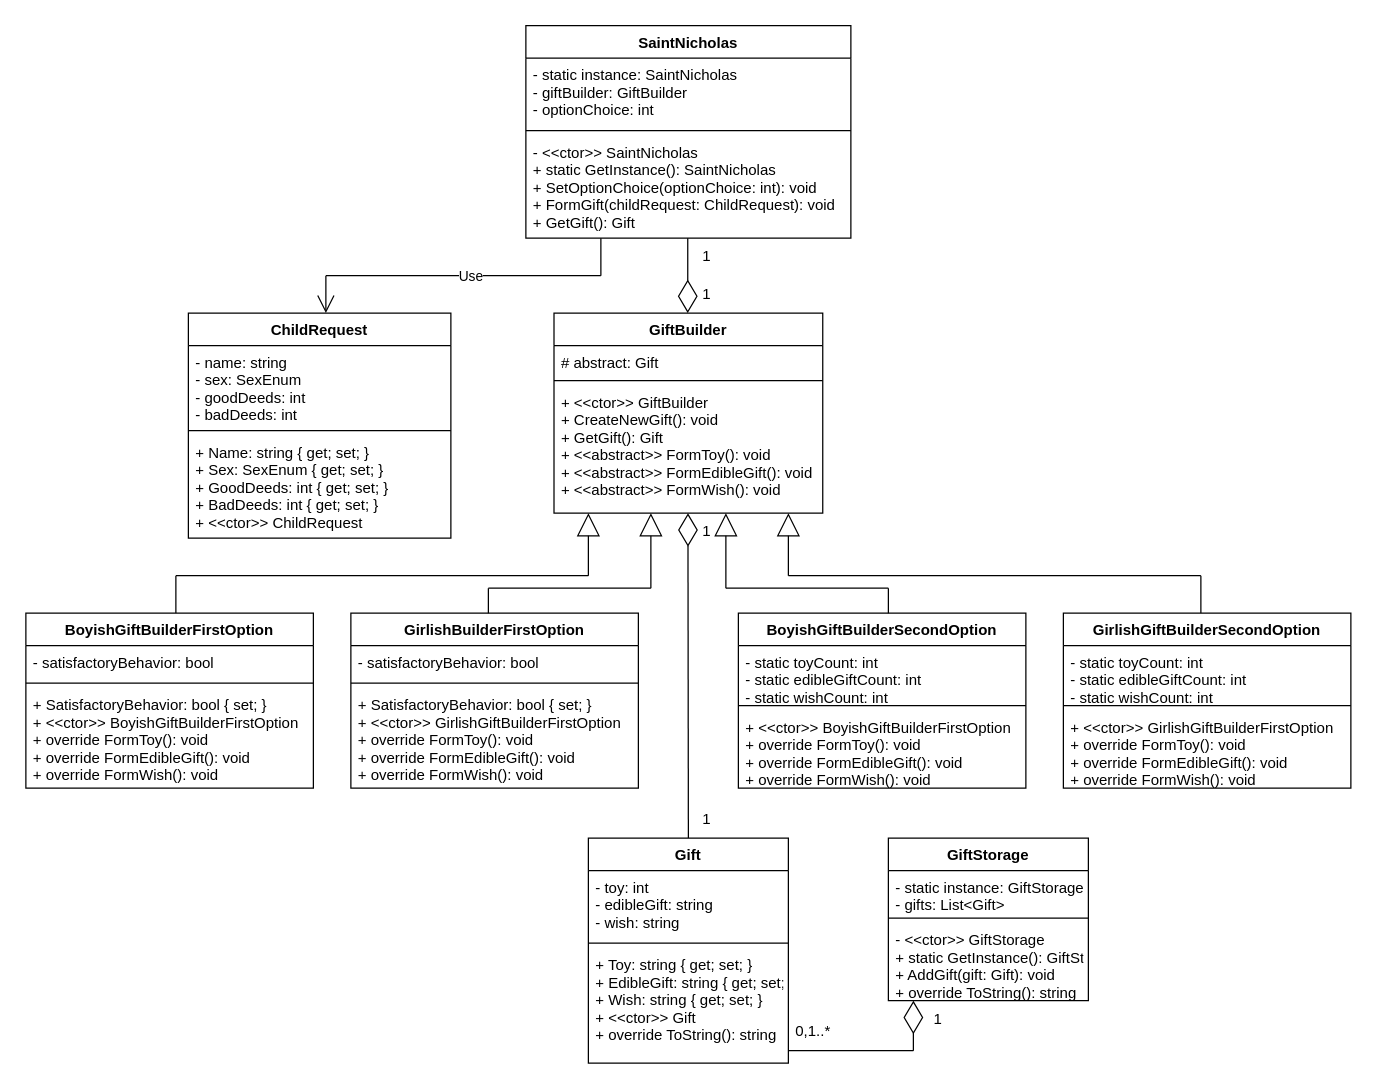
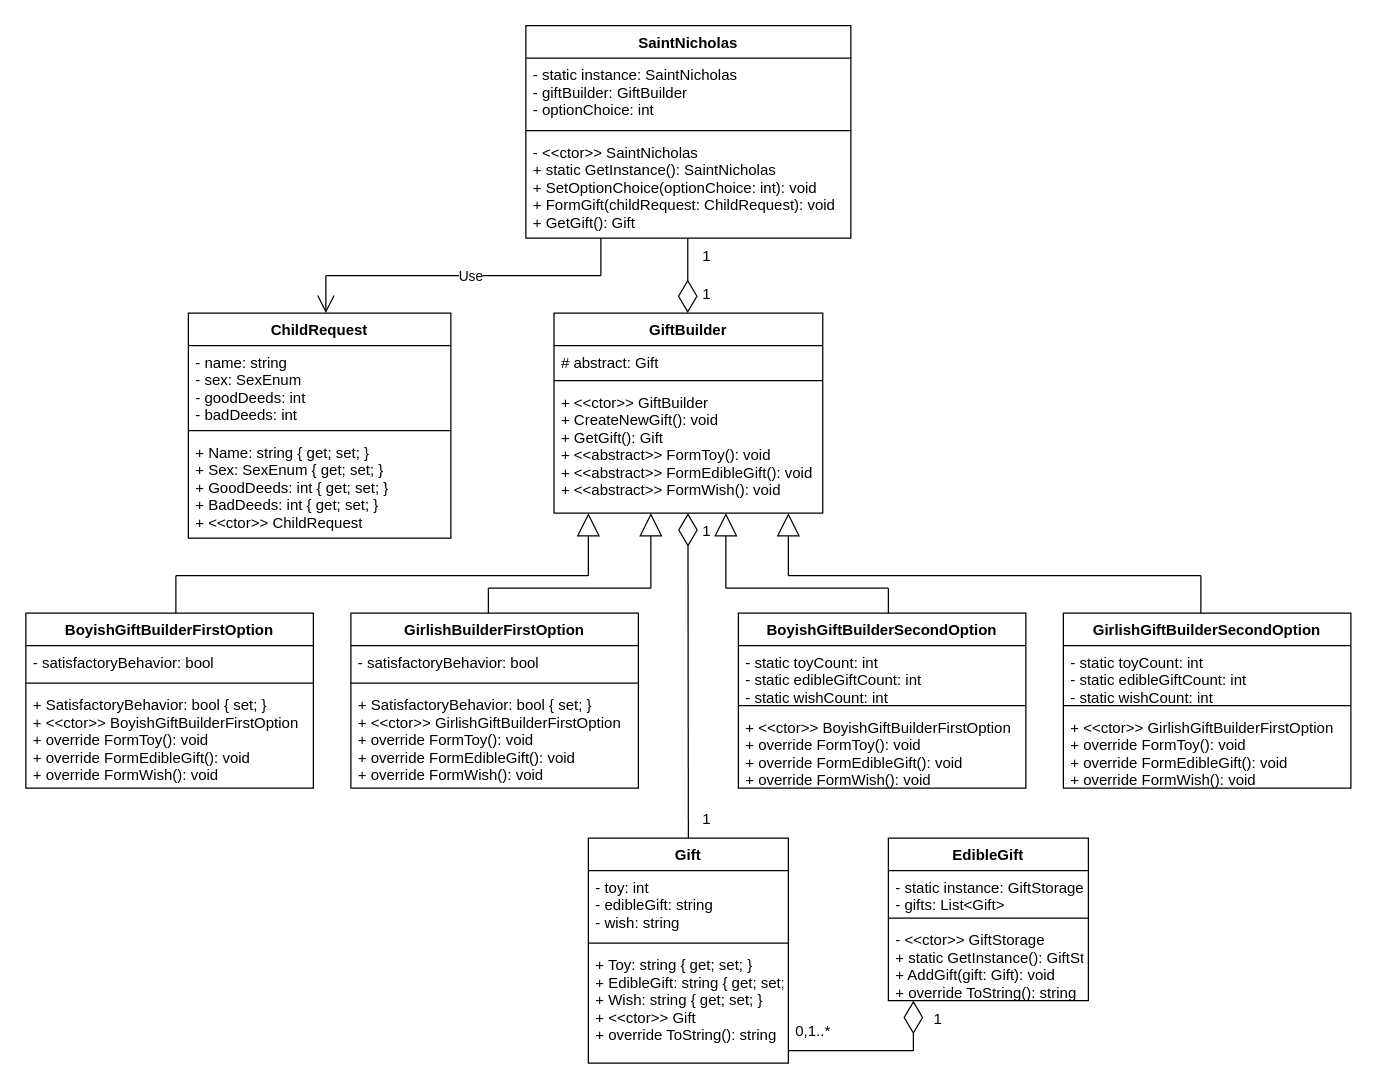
  <mxCell id="0" />
  <mxCell id="1" parent="0" />
  <mxCell id="2" value="SaintNicholas" style="swimlane;fontStyle=1;align=center;verticalAlign=top;childLayout=stackLayout;horizontal=1;startSize=26;horizontalStack=0;resizeParent=1;resizeParentMax=0;resizeLast=0;collapsible=1;marginBottom=0;" parent="1" vertex="1"><mxGeometry x="420" y="20" width="260" height="170" as="geometry" /></mxCell>
  <mxCell id="3" value="- static instance: SaintNicholas&#10;- giftBuilder: GiftBuilder&#10;- optionChoice: int" style="text;strokeColor=none;fillColor=none;align=left;verticalAlign=top;spacingLeft=4;spacingRight=4;overflow=hidden;rotatable=0;points=[[0,0.5],[1,0.5]];portConstraint=eastwest;" parent="2" vertex="1"><mxGeometry y="26" width="260" height="54" as="geometry" /></mxCell>
  <mxCell id="4" value="" style="line;strokeWidth=1;fillColor=none;align=left;verticalAlign=middle;spacingTop=-1;spacingLeft=3;spacingRight=3;rotatable=0;labelPosition=right;points=[];portConstraint=eastwest;" parent="2" vertex="1"><mxGeometry y="80" width="260" height="8" as="geometry" /></mxCell>
  <mxCell id="5" value="- &lt;&lt;ctor&gt;&gt; SaintNicholas&#10;+ static GetInstance(): SaintNicholas&#10;+ SetOptionChoice(optionChoice: int): void&#10;+ FormGift(childRequest: ChildRequest): void&#10;+ GetGift(): Gift" style="text;strokeColor=none;fillColor=none;align=left;verticalAlign=top;spacingLeft=4;spacingRight=4;overflow=hidden;rotatable=0;points=[[0,0.5],[1,0.5]];portConstraint=eastwest;" parent="2" vertex="1"><mxGeometry y="88" width="260" height="82" as="geometry" /></mxCell>
  <mxCell id="6" value="GiftBuilder" style="swimlane;fontStyle=1;align=center;verticalAlign=top;childLayout=stackLayout;horizontal=1;startSize=26;horizontalStack=0;resizeParent=1;resizeParentMax=0;resizeLast=0;collapsible=1;marginBottom=0;" parent="1" vertex="1"><mxGeometry x="442.5" y="250" width="215" height="160" as="geometry" /></mxCell>
  <mxCell id="7" value="# abstract: Gift" style="text;strokeColor=none;fillColor=none;align=left;verticalAlign=top;spacingLeft=4;spacingRight=4;overflow=hidden;rotatable=0;points=[[0,0.5],[1,0.5]];portConstraint=eastwest;" parent="6" vertex="1"><mxGeometry y="26" width="215" height="24" as="geometry" /></mxCell>
  <mxCell id="8" value="" style="line;strokeWidth=1;fillColor=none;align=left;verticalAlign=middle;spacingTop=-1;spacingLeft=3;spacingRight=3;rotatable=0;labelPosition=right;points=[];portConstraint=eastwest;" parent="6" vertex="1"><mxGeometry y="50" width="215" height="8" as="geometry" /></mxCell>
  <mxCell id="9" value="+ &lt;&lt;ctor&gt;&gt; GiftBuilder&#10;+ CreateNewGift(): void&#10;+ GetGift(): Gift&#10;+ &lt;&lt;abstract&gt;&gt; FormToy(): void&#10;+ &lt;&lt;abstract&gt;&gt; FormEdibleGift(): void&#10;+ &lt;&lt;abstract&gt;&gt; FormWish(): void" style="text;strokeColor=none;fillColor=none;align=left;verticalAlign=top;spacingLeft=4;spacingRight=4;overflow=hidden;rotatable=0;points=[[0,0.5],[1,0.5]];portConstraint=eastwest;" parent="6" vertex="1"><mxGeometry y="58" width="215" height="102" as="geometry" /></mxCell>
  <mxCell id="10" value="" style="endArrow=diamondThin;endFill=0;endSize=24;html=1;rounded=0;" parent="1" edge="1"><mxGeometry width="160" relative="1" as="geometry"><mxPoint x="549.5" y="190" as="sourcePoint" /><mxPoint x="549.5" y="250" as="targetPoint" /></mxGeometry></mxCell>
  <mxCell id="11" value="" style="endArrow=block;endSize=16;endFill=0;html=1;rounded=0;" parent="1" edge="1"><mxGeometry width="160" relative="1" as="geometry"><mxPoint x="470" y="460" as="sourcePoint" /><mxPoint x="470" y="410" as="targetPoint" /></mxGeometry></mxCell>
  <mxCell id="12" value="" style="endArrow=none;html=1;rounded=0;" parent="1" edge="1"><mxGeometry width="50" height="50" relative="1" as="geometry"><mxPoint x="140" y="460" as="sourcePoint" /><mxPoint x="470" y="460" as="targetPoint" /></mxGeometry></mxCell>
  <mxCell id="13" value="" style="endArrow=none;html=1;rounded=0;" parent="1" edge="1"><mxGeometry width="50" height="50" relative="1" as="geometry"><mxPoint x="140" y="490" as="sourcePoint" /><mxPoint x="140" y="460" as="targetPoint" /></mxGeometry></mxCell>
  <mxCell id="14" value="BoyishGiftBuilderFirstOption" style="swimlane;fontStyle=1;align=center;verticalAlign=top;childLayout=stackLayout;horizontal=1;startSize=26;horizontalStack=0;resizeParent=1;resizeParentMax=0;resizeLast=0;collapsible=1;marginBottom=0;" parent="1" vertex="1"><mxGeometry x="20" y="490" width="230" height="140" as="geometry" /></mxCell>
  <mxCell id="15" value="- satisfactoryBehavior: bool" style="text;strokeColor=none;fillColor=none;align=left;verticalAlign=top;spacingLeft=4;spacingRight=4;overflow=hidden;rotatable=0;points=[[0,0.5],[1,0.5]];portConstraint=eastwest;" parent="14" vertex="1"><mxGeometry y="26" width="230" height="26" as="geometry" /></mxCell>
  <mxCell id="16" value="" style="line;strokeWidth=1;fillColor=none;align=left;verticalAlign=middle;spacingTop=-1;spacingLeft=3;spacingRight=3;rotatable=0;labelPosition=right;points=[];portConstraint=eastwest;" parent="14" vertex="1"><mxGeometry y="52" width="230" height="8" as="geometry" /></mxCell>
  <mxCell id="17" value="+ SatisfactoryBehavior: bool { set; }&#10;+ &lt;&lt;ctor&gt;&gt; BoyishGiftBuilderFirstOption&#10;+ override FormToy(): void&#10;+ override FormEdibleGift(): void&#10;+ override FormWish(): void" style="text;strokeColor=none;fillColor=none;align=left;verticalAlign=top;spacingLeft=4;spacingRight=4;overflow=hidden;rotatable=0;points=[[0,0.5],[1,0.5]];portConstraint=eastwest;" parent="14" vertex="1"><mxGeometry y="60" width="230" height="80" as="geometry" /></mxCell>
  <mxCell id="18" value="GirlishBuilderFirstOption" style="swimlane;fontStyle=1;align=center;verticalAlign=top;childLayout=stackLayout;horizontal=1;startSize=26;horizontalStack=0;resizeParent=1;resizeParentMax=0;resizeLast=0;collapsible=1;marginBottom=0;" parent="1" vertex="1"><mxGeometry x="280" y="490" width="230" height="140" as="geometry" /></mxCell>
  <mxCell id="19" value="- satisfactoryBehavior: bool" style="text;strokeColor=none;fillColor=none;align=left;verticalAlign=top;spacingLeft=4;spacingRight=4;overflow=hidden;rotatable=0;points=[[0,0.5],[1,0.5]];portConstraint=eastwest;" parent="18" vertex="1"><mxGeometry y="26" width="230" height="26" as="geometry" /></mxCell>
  <mxCell id="20" value="" style="line;strokeWidth=1;fillColor=none;align=left;verticalAlign=middle;spacingTop=-1;spacingLeft=3;spacingRight=3;rotatable=0;labelPosition=right;points=[];portConstraint=eastwest;" parent="18" vertex="1"><mxGeometry y="52" width="230" height="8" as="geometry" /></mxCell>
  <mxCell id="21" value="+ SatisfactoryBehavior: bool { set; }&#10;+ &lt;&lt;ctor&gt;&gt; GirlishGiftBuilderFirstOption&#10;+ override FormToy(): void&#10;+ override FormEdibleGift(): void&#10;+ override FormWish(): void" style="text;strokeColor=none;fillColor=none;align=left;verticalAlign=top;spacingLeft=4;spacingRight=4;overflow=hidden;rotatable=0;points=[[0,0.5],[1,0.5]];portConstraint=eastwest;" parent="18" vertex="1"><mxGeometry y="60" width="230" height="80" as="geometry" /></mxCell>
  <mxCell id="22" value="" style="endArrow=block;endSize=16;endFill=0;html=1;rounded=0;" parent="1" edge="1"><mxGeometry width="160" relative="1" as="geometry"><mxPoint x="520" y="470" as="sourcePoint" /><mxPoint x="520" y="410" as="targetPoint" /></mxGeometry></mxCell>
  <mxCell id="23" value="" style="endArrow=none;html=1;rounded=0;" parent="1" edge="1"><mxGeometry width="50" height="50" relative="1" as="geometry"><mxPoint x="390" y="470" as="sourcePoint" /><mxPoint x="520" y="470" as="targetPoint" /></mxGeometry></mxCell>
  <mxCell id="24" value="" style="endArrow=none;html=1;rounded=0;" parent="1" edge="1"><mxGeometry width="50" height="50" relative="1" as="geometry"><mxPoint x="390" y="490" as="sourcePoint" /><mxPoint x="390" y="470" as="targetPoint" /></mxGeometry></mxCell>
  <mxCell id="25" value="" style="endArrow=block;endSize=16;endFill=0;html=1;rounded=0;" parent="1" edge="1"><mxGeometry width="160" relative="1" as="geometry"><mxPoint x="630" y="460" as="sourcePoint" /><mxPoint x="630" y="410" as="targetPoint" /></mxGeometry></mxCell>
  <mxCell id="26" value="" style="endArrow=none;html=1;rounded=0;" parent="1" edge="1"><mxGeometry width="50" height="50" relative="1" as="geometry"><mxPoint x="630" y="460" as="sourcePoint" /><mxPoint x="960" y="460" as="targetPoint" /></mxGeometry></mxCell>
  <mxCell id="27" value="BoyishGiftBuilderSecondOption" style="swimlane;fontStyle=1;align=center;verticalAlign=top;childLayout=stackLayout;horizontal=1;startSize=26;horizontalStack=0;resizeParent=1;resizeParentMax=0;resizeLast=0;collapsible=1;marginBottom=0;" parent="1" vertex="1"><mxGeometry x="590" y="490" width="230" height="140" as="geometry" /></mxCell>
  <mxCell id="28" value="- static toyCount: int&#10;- static edibleGiftCount: int&#10;- static wishCount: int" style="text;strokeColor=none;fillColor=none;align=left;verticalAlign=top;spacingLeft=4;spacingRight=4;overflow=hidden;rotatable=0;points=[[0,0.5],[1,0.5]];portConstraint=eastwest;" parent="27" vertex="1"><mxGeometry y="26" width="230" height="44" as="geometry" /></mxCell>
  <mxCell id="29" value="" style="line;strokeWidth=1;fillColor=none;align=left;verticalAlign=middle;spacingTop=-1;spacingLeft=3;spacingRight=3;rotatable=0;labelPosition=right;points=[];portConstraint=eastwest;" parent="27" vertex="1"><mxGeometry y="70" width="230" height="8" as="geometry" /></mxCell>
  <mxCell id="30" value="+ &lt;&lt;ctor&gt;&gt; BoyishGiftBuilderFirstOption&#10;+ override FormToy(): void&#10;+ override FormEdibleGift(): void&#10;+ override FormWish(): void" style="text;strokeColor=none;fillColor=none;align=left;verticalAlign=top;spacingLeft=4;spacingRight=4;overflow=hidden;rotatable=0;points=[[0,0.5],[1,0.5]];portConstraint=eastwest;" parent="27" vertex="1"><mxGeometry y="78" width="230" height="62" as="geometry" /></mxCell>
  <mxCell id="31" value="" style="endArrow=none;html=1;rounded=0;" parent="1" edge="1"><mxGeometry width="50" height="50" relative="1" as="geometry"><mxPoint x="960" y="490" as="sourcePoint" /><mxPoint x="960" y="460" as="targetPoint" /></mxGeometry></mxCell>
  <mxCell id="32" value="GirlishGiftBuilderSecondOption" style="swimlane;fontStyle=1;align=center;verticalAlign=top;childLayout=stackLayout;horizontal=1;startSize=26;horizontalStack=0;resizeParent=1;resizeParentMax=0;resizeLast=0;collapsible=1;marginBottom=0;" parent="1" vertex="1"><mxGeometry x="850" y="490" width="230" height="140" as="geometry" /></mxCell>
  <mxCell id="33" value="- static toyCount: int&#10;- static edibleGiftCount: int&#10;- static wishCount: int" style="text;strokeColor=none;fillColor=none;align=left;verticalAlign=top;spacingLeft=4;spacingRight=4;overflow=hidden;rotatable=0;points=[[0,0.5],[1,0.5]];portConstraint=eastwest;" parent="32" vertex="1"><mxGeometry y="26" width="230" height="44" as="geometry" /></mxCell>
  <mxCell id="34" value="" style="line;strokeWidth=1;fillColor=none;align=left;verticalAlign=middle;spacingTop=-1;spacingLeft=3;spacingRight=3;rotatable=0;labelPosition=right;points=[];portConstraint=eastwest;" parent="32" vertex="1"><mxGeometry y="70" width="230" height="8" as="geometry" /></mxCell>
  <mxCell id="35" value="+ &lt;&lt;ctor&gt;&gt; GirlishGiftBuilderFirstOption&#10;+ override FormToy(): void&#10;+ override FormEdibleGift(): void&#10;+ override FormWish(): void" style="text;strokeColor=none;fillColor=none;align=left;verticalAlign=top;spacingLeft=4;spacingRight=4;overflow=hidden;rotatable=0;points=[[0,0.5],[1,0.5]];portConstraint=eastwest;" parent="32" vertex="1"><mxGeometry y="78" width="230" height="62" as="geometry" /></mxCell>
  <mxCell id="36" value="" style="endArrow=block;endSize=16;endFill=0;html=1;rounded=0;" parent="1" edge="1"><mxGeometry width="160" relative="1" as="geometry"><mxPoint x="580" y="470" as="sourcePoint" /><mxPoint x="580" y="410" as="targetPoint" /></mxGeometry></mxCell>
  <mxCell id="37" value="" style="endArrow=none;html=1;rounded=0;" parent="1" edge="1"><mxGeometry width="50" height="50" relative="1" as="geometry"><mxPoint x="580" y="470" as="sourcePoint" /><mxPoint x="710" y="470" as="targetPoint" /></mxGeometry></mxCell>
  <mxCell id="38" value="" style="endArrow=none;html=1;rounded=0;" parent="1" edge="1"><mxGeometry width="50" height="50" relative="1" as="geometry"><mxPoint x="710" y="490" as="sourcePoint" /><mxPoint x="710" y="470" as="targetPoint" /></mxGeometry></mxCell>
  <mxCell id="39" value="" style="endArrow=diamondThin;endFill=0;endSize=24;html=1;rounded=0;" parent="1" edge="1"><mxGeometry width="160" relative="1" as="geometry"><mxPoint x="550" y="670" as="sourcePoint" /><mxPoint x="549.66" y="410" as="targetPoint" /></mxGeometry></mxCell>
  <mxCell id="40" value="Gift" style="swimlane;fontStyle=1;align=center;verticalAlign=top;childLayout=stackLayout;horizontal=1;startSize=26;horizontalStack=0;resizeParent=1;resizeParentMax=0;resizeLast=0;collapsible=1;marginBottom=0;" parent="1" vertex="1"><mxGeometry x="470" y="670" width="160" height="180" as="geometry" /></mxCell>
  <mxCell id="41" value="- toy: int&#10;- edibleGift: string&#10;- wish: string" style="text;strokeColor=none;fillColor=none;align=left;verticalAlign=top;spacingLeft=4;spacingRight=4;overflow=hidden;rotatable=0;points=[[0,0.5],[1,0.5]];portConstraint=eastwest;" parent="40" vertex="1"><mxGeometry y="26" width="160" height="54" as="geometry" /></mxCell>
  <mxCell id="42" value="" style="line;strokeWidth=1;fillColor=none;align=left;verticalAlign=middle;spacingTop=-1;spacingLeft=3;spacingRight=3;rotatable=0;labelPosition=right;points=[];portConstraint=eastwest;" parent="40" vertex="1"><mxGeometry y="80" width="160" height="8" as="geometry" /></mxCell>
  <mxCell id="43" value="+ Toy: string { get; set; }&#10;+ EdibleGift: string { get; set; }&#10;+ Wish: string { get; set; }&#10;+ &lt;&lt;ctor&gt;&gt; Gift&#10;+ override ToString(): string" style="text;strokeColor=none;fillColor=none;align=left;verticalAlign=top;spacingLeft=4;spacingRight=4;overflow=hidden;rotatable=0;points=[[0,0.5],[1,0.5]];portConstraint=eastwest;" parent="40" vertex="1"><mxGeometry y="88" width="160" height="92" as="geometry" /></mxCell>
  <mxCell id="44" value="ChildRequest" style="swimlane;fontStyle=1;align=center;verticalAlign=top;childLayout=stackLayout;horizontal=1;startSize=26;horizontalStack=0;resizeParent=1;resizeParentMax=0;resizeLast=0;collapsible=1;marginBottom=0;" parent="1" vertex="1"><mxGeometry x="150" y="250" width="210" height="180" as="geometry" /></mxCell>
  <mxCell id="45" value="- name: string&#10;- sex: SexEnum&#10;- goodDeeds: int&#10;- badDeeds: int" style="text;strokeColor=none;fillColor=none;align=left;verticalAlign=top;spacingLeft=4;spacingRight=4;overflow=hidden;rotatable=0;points=[[0,0.5],[1,0.5]];portConstraint=eastwest;" parent="44" vertex="1"><mxGeometry y="26" width="210" height="64" as="geometry" /></mxCell>
  <mxCell id="46" value="" style="line;strokeWidth=1;fillColor=none;align=left;verticalAlign=middle;spacingTop=-1;spacingLeft=3;spacingRight=3;rotatable=0;labelPosition=right;points=[];portConstraint=eastwest;" parent="44" vertex="1"><mxGeometry y="90" width="210" height="8" as="geometry" /></mxCell>
  <mxCell id="47" value="+ Name: string { get; set; }&#10;+ Sex: SexEnum { get; set; }&#10;+ GoodDeeds: int { get; set; }&#10;+ BadDeeds: int { get; set; }&#10;+ &lt;&lt;ctor&gt;&gt; ChildRequest&#10;" style="text;strokeColor=none;fillColor=none;align=left;verticalAlign=top;spacingLeft=4;spacingRight=4;overflow=hidden;rotatable=0;points=[[0,0.5],[1,0.5]];portConstraint=eastwest;" parent="44" vertex="1"><mxGeometry y="98" width="210" height="82" as="geometry" /></mxCell>
  <mxCell id="48" value="" style="endArrow=open;endFill=1;endSize=12;html=1;rounded=0;" parent="1" edge="1"><mxGeometry width="160" relative="1" as="geometry"><mxPoint x="260" y="220" as="sourcePoint" /><mxPoint x="260" y="250" as="targetPoint" /></mxGeometry></mxCell>
  <mxCell id="49" value="" style="endArrow=none;html=1;rounded=0;" parent="1" edge="1"><mxGeometry width="50" height="50" relative="1" as="geometry"><mxPoint x="260" y="220" as="sourcePoint" /><mxPoint x="480" y="220" as="targetPoint" /></mxGeometry></mxCell>
  <mxCell id="50" value="Use" style="edgeLabel;html=1;align=center;verticalAlign=middle;resizable=0;points=[];" parent="49" vertex="1" connectable="0"><mxGeometry x="0.043" relative="1" as="geometry"><mxPoint as="offset" /></mxGeometry></mxCell>
  <mxCell id="51" value="" style="endArrow=none;html=1;rounded=0;" parent="1" edge="1"><mxGeometry width="50" height="50" relative="1" as="geometry"><mxPoint x="480" y="220" as="sourcePoint" /><mxPoint x="480" y="190" as="targetPoint" /></mxGeometry></mxCell>
  <mxCell id="52" value="1" style="text;html=1;strokeColor=none;fillColor=none;align=center;verticalAlign=middle;whiteSpace=wrap;rounded=0;" parent="1" vertex="1"><mxGeometry x="535" y="190" width="60" height="30" as="geometry" /></mxCell>
  <mxCell id="53" value="1" style="text;html=1;strokeColor=none;fillColor=none;align=center;verticalAlign=middle;whiteSpace=wrap;rounded=0;" parent="1" vertex="1"><mxGeometry x="535" y="220" width="60" height="30" as="geometry" /></mxCell>
  <mxCell id="54" value="1" style="text;html=1;strokeColor=none;fillColor=none;align=center;verticalAlign=middle;whiteSpace=wrap;rounded=0;" parent="1" vertex="1"><mxGeometry x="535" y="410" width="60" height="30" as="geometry" /></mxCell>
  <mxCell id="55" value="1" style="text;html=1;strokeColor=none;fillColor=none;align=center;verticalAlign=middle;whiteSpace=wrap;rounded=0;" parent="1" vertex="1"><mxGeometry x="535" y="640" width="60" height="30" as="geometry" /></mxCell>
- <mxCell id="56" value="GiftStorage" style="swimlane;fontStyle=1;align=center;verticalAlign=top;childLayout=stackLayout;horizontal=1;startSize=26;horizontalStack=0;resizeParent=1;resizeParentMax=0;resizeLast=0;collapsible=1;marginBottom=0;" vertex="1" parent="1"><mxGeometry x="710" y="670" width="160" height="130" as="geometry" /></mxCell>
+ <mxCell id="56" value="EdibleGift" style="swimlane;fontStyle=1;align=center;verticalAlign=top;childLayout=stackLayout;horizontal=1;startSize=26;horizontalStack=0;resizeParent=1;resizeParentMax=0;resizeLast=0;collapsible=1;marginBottom=0;" vertex="1" parent="1"><mxGeometry x="710" y="670" width="160" height="130" as="geometry" /></mxCell>
  <mxCell id="57" value="- static instance: GiftStorage&#10;- gifts: List&lt;Gift&gt;" style="text;strokeColor=none;fillColor=none;align=left;verticalAlign=top;spacingLeft=4;spacingRight=4;overflow=hidden;rotatable=0;points=[[0,0.5],[1,0.5]];portConstraint=eastwest;" vertex="1" parent="56"><mxGeometry y="26" width="160" height="34" as="geometry" /></mxCell>
  <mxCell id="58" value="" style="line;strokeWidth=1;fillColor=none;align=left;verticalAlign=middle;spacingTop=-1;spacingLeft=3;spacingRight=3;rotatable=0;labelPosition=right;points=[];portConstraint=eastwest;" vertex="1" parent="56"><mxGeometry y="60" width="160" height="8" as="geometry" /></mxCell>
  <mxCell id="59" value="- &lt;&lt;ctor&gt;&gt; GiftStorage&#10;+ static GetInstance(): GiftStorage&#10;+ AddGift(gift: Gift): void&#10;+ override ToString(): string" style="text;strokeColor=none;fillColor=none;align=left;verticalAlign=top;spacingLeft=4;spacingRight=4;overflow=hidden;rotatable=0;points=[[0,0.5],[1,0.5]];portConstraint=eastwest;" vertex="1" parent="56"><mxGeometry y="68" width="160" height="62" as="geometry" /></mxCell>
  <mxCell id="60" value="" style="endArrow=diamondThin;endFill=0;endSize=24;html=1;rounded=0;" edge="1" parent="1"><mxGeometry width="160" relative="1" as="geometry"><mxPoint x="730" y="840" as="sourcePoint" /><mxPoint x="730" y="800" as="targetPoint" /></mxGeometry></mxCell>
  <mxCell id="61" value="" style="endArrow=none;html=1;rounded=0;" edge="1" parent="1"><mxGeometry width="50" height="50" relative="1" as="geometry"><mxPoint x="630" y="840" as="sourcePoint" /><mxPoint x="730" y="840" as="targetPoint" /></mxGeometry></mxCell>
  <mxCell id="62" value="1" style="text;html=1;strokeColor=none;fillColor=none;align=center;verticalAlign=middle;whiteSpace=wrap;rounded=0;" vertex="1" parent="1"><mxGeometry x="720" y="800" width="60" height="30" as="geometry" /></mxCell>
  <mxCell id="63" value="0,1..*" style="text;html=1;strokeColor=none;fillColor=none;align=center;verticalAlign=middle;whiteSpace=wrap;rounded=0;" vertex="1" parent="1"><mxGeometry x="620" y="810" width="60" height="30" as="geometry" /></mxCell>
